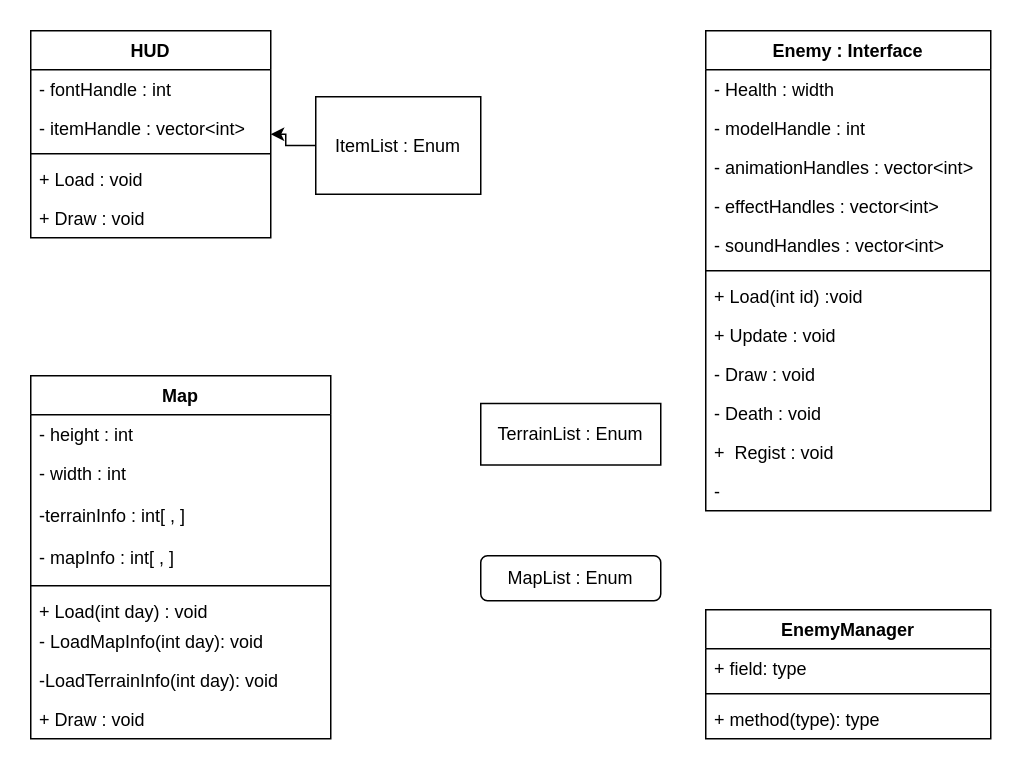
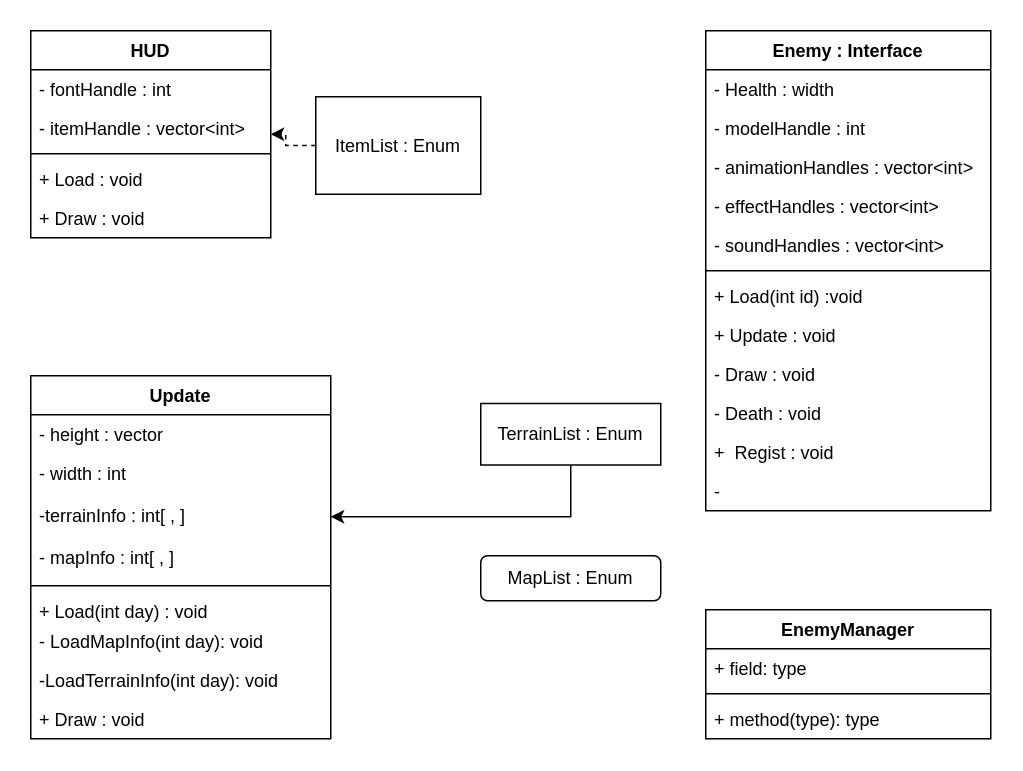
  <mxCell id="0" />
  <mxCell id="1" parent="0" />
  <mxCell id="2" value="HUD" style="swimlane;fontStyle=1;align=center;verticalAlign=top;childLayout=stackLayout;horizontal=1;startSize=26;horizontalStack=0;resizeParent=1;resizeParentMax=0;resizeLast=0;collapsible=1;marginBottom=0;whiteSpace=wrap;html=1;" vertex="1" parent="1"><mxGeometry x="20" y="20" width="160" height="138" as="geometry" /></mxCell>
  <mxCell id="3" value="- fontHandle : int" style="text;strokeColor=none;fillColor=none;align=left;verticalAlign=top;spacingLeft=4;spacingRight=4;overflow=hidden;rotatable=0;points=[[0,0.5],[1,0.5]];portConstraint=eastwest;whiteSpace=wrap;html=1;" vertex="1" parent="2"><mxGeometry y="26" width="160" height="26" as="geometry" /></mxCell>
  <mxCell id="4" value="- itemHandle : vector&amp;lt;int&amp;gt;" style="text;strokeColor=none;fillColor=none;align=left;verticalAlign=top;spacingLeft=4;spacingRight=4;overflow=hidden;rotatable=0;points=[[0,0.5],[1,0.5]];portConstraint=eastwest;whiteSpace=wrap;html=1;" vertex="1" parent="2"><mxGeometry y="52" width="160" height="26" as="geometry" /></mxCell>
  <mxCell id="5" value="" style="line;strokeWidth=1;fillColor=none;align=left;verticalAlign=middle;spacingTop=-1;spacingLeft=3;spacingRight=3;rotatable=0;labelPosition=right;points=[];portConstraint=eastwest;strokeColor=inherit;" vertex="1" parent="2"><mxGeometry y="78" width="160" height="8" as="geometry" /></mxCell>
  <mxCell id="6" value="+ Load : void" style="text;strokeColor=none;fillColor=none;align=left;verticalAlign=top;spacingLeft=4;spacingRight=4;overflow=hidden;rotatable=0;points=[[0,0.5],[1,0.5]];portConstraint=eastwest;whiteSpace=wrap;html=1;" vertex="1" parent="2"><mxGeometry y="86" width="160" height="26" as="geometry" /></mxCell>
  <mxCell id="7" value="+ Draw : void" style="text;strokeColor=none;fillColor=none;align=left;verticalAlign=top;spacingLeft=4;spacingRight=4;overflow=hidden;rotatable=0;points=[[0,0.5],[1,0.5]];portConstraint=eastwest;whiteSpace=wrap;html=1;" vertex="1" parent="2"><mxGeometry y="112" width="160" height="26" as="geometry" /></mxCell>
- <mxCell id="8" style="edgeStyle=orthogonalEdgeStyle;rounded=0;orthogonalLoop=1;jettySize=auto;html=1;" edge="1" parent="1" source="9" target="2"><mxGeometry relative="1" as="geometry" /></mxCell>
+ <mxCell id="8" style="edgeStyle=orthogonalEdgeStyle;rounded=0;orthogonalLoop=1;jettySize=auto;html=1;dashed=1;" edge="1" parent="1" source="9" target="2"><mxGeometry relative="1" as="geometry" /></mxCell>
  <mxCell id="9" value="ItemList : Enum" style="html=1;whiteSpace=wrap;" vertex="1" parent="1"><mxGeometry x="210" y="64" width="110" height="65" as="geometry" /></mxCell>
- <mxCell id="10" value="Map" style="swimlane;fontStyle=1;align=center;verticalAlign=top;childLayout=stackLayout;horizontal=1;startSize=26;horizontalStack=0;resizeParent=1;resizeParentMax=0;resizeLast=0;collapsible=1;marginBottom=0;whiteSpace=wrap;html=1;" vertex="1" parent="1"><mxGeometry x="20" y="250" width="200" height="242" as="geometry"><mxRectangle x="40" y="240" width="60" height="30" as="alternateBounds" /></mxGeometry></mxCell>
- <mxCell id="11" value="- height : int" style="text;strokeColor=none;fillColor=none;align=left;verticalAlign=top;spacingLeft=4;spacingRight=4;overflow=hidden;rotatable=0;points=[[0,0.5],[1,0.5]];portConstraint=eastwest;whiteSpace=wrap;html=1;" vertex="1" parent="10"><mxGeometry y="26" width="200" height="26" as="geometry" /></mxCell>
+ <mxCell id="10" value="Update" style="swimlane;fontStyle=1;align=center;verticalAlign=top;childLayout=stackLayout;horizontal=1;startSize=26;horizontalStack=0;resizeParent=1;resizeParentMax=0;resizeLast=0;collapsible=1;marginBottom=0;whiteSpace=wrap;html=1;" vertex="1" parent="1"><mxGeometry x="20" y="250" width="200" height="242" as="geometry"><mxRectangle x="40" y="240" width="60" height="30" as="alternateBounds" /></mxGeometry></mxCell>
+ <mxCell id="11" value="- height : vector" style="text;strokeColor=none;fillColor=none;align=left;verticalAlign=top;spacingLeft=4;spacingRight=4;overflow=hidden;rotatable=0;points=[[0,0.5],[1,0.5]];portConstraint=eastwest;whiteSpace=wrap;html=1;" vertex="1" parent="10"><mxGeometry y="26" width="200" height="26" as="geometry" /></mxCell>
  <mxCell id="12" value="- width : int" style="text;strokeColor=none;fillColor=none;align=left;verticalAlign=top;spacingLeft=4;spacingRight=4;overflow=hidden;rotatable=0;points=[[0,0.5],[1,0.5]];portConstraint=eastwest;whiteSpace=wrap;html=1;" vertex="1" parent="10"><mxGeometry y="52" width="200" height="28" as="geometry" /></mxCell>
  <mxCell id="13" value="-terrainInfo : int[ , ]" style="text;strokeColor=none;fillColor=none;align=left;verticalAlign=top;spacingLeft=4;spacingRight=4;overflow=hidden;rotatable=0;points=[[0,0.5],[1,0.5]];portConstraint=eastwest;whiteSpace=wrap;html=1;" vertex="1" parent="10"><mxGeometry y="80" width="200" height="28" as="geometry" /></mxCell>
  <mxCell id="14" value="- mapInfo : int[ , ]" style="text;strokeColor=none;fillColor=none;align=left;verticalAlign=top;spacingLeft=4;spacingRight=4;overflow=hidden;rotatable=0;points=[[0,0.5],[1,0.5]];portConstraint=eastwest;whiteSpace=wrap;html=1;" vertex="1" parent="10"><mxGeometry y="108" width="200" height="28" as="geometry" /></mxCell>
  <mxCell id="15" value="" style="line;strokeWidth=1;fillColor=none;align=left;verticalAlign=middle;spacingTop=-1;spacingLeft=3;spacingRight=3;rotatable=0;labelPosition=right;points=[];portConstraint=eastwest;strokeColor=inherit;" vertex="1" parent="10"><mxGeometry y="136" width="200" height="8" as="geometry" /></mxCell>
  <mxCell id="16" value="+ Load(int day) : void" style="text;strokeColor=none;fillColor=none;align=left;verticalAlign=top;spacingLeft=4;spacingRight=4;overflow=hidden;rotatable=0;points=[[0,0.5],[1,0.5]];portConstraint=eastwest;whiteSpace=wrap;html=1;" vertex="1" parent="10"><mxGeometry y="144" width="200" height="20" as="geometry" /></mxCell>
  <mxCell id="17" value="- LoadMapInfo(int day): void" style="text;strokeColor=none;fillColor=none;align=left;verticalAlign=top;spacingLeft=4;spacingRight=4;overflow=hidden;rotatable=0;points=[[0,0.5],[1,0.5]];portConstraint=eastwest;whiteSpace=wrap;html=1;" vertex="1" parent="10"><mxGeometry y="164" width="200" height="26" as="geometry" /></mxCell>
  <mxCell id="18" value="-LoadTerrainInfo(int day): void" style="text;strokeColor=none;fillColor=none;align=left;verticalAlign=top;spacingLeft=4;spacingRight=4;overflow=hidden;rotatable=0;points=[[0,0.5],[1,0.5]];portConstraint=eastwest;whiteSpace=wrap;html=1;" vertex="1" parent="10"><mxGeometry y="190" width="200" height="26" as="geometry" /></mxCell>
  <mxCell id="19" value="+ Draw : void" style="text;strokeColor=none;fillColor=none;align=left;verticalAlign=top;spacingLeft=4;spacingRight=4;overflow=hidden;rotatable=0;points=[[0,0.5],[1,0.5]];portConstraint=eastwest;whiteSpace=wrap;html=1;" vertex="1" parent="10"><mxGeometry y="216" width="200" height="26" as="geometry" /></mxCell>
+ <mxCell id="20" style="edgeStyle=orthogonalEdgeStyle;rounded=0;orthogonalLoop=1;jettySize=auto;html=1;" edge="1" parent="1" source="21" target="13"><mxGeometry relative="1" as="geometry" /></mxCell>
  <mxCell id="21" value="TerrainList : Enum" style="html=1;whiteSpace=wrap;" vertex="1" parent="1"><mxGeometry x="320" y="268.5" width="120" height="41" as="geometry" /></mxCell>
  <mxCell id="22" value="MapList : Enum" style="html=1;whiteSpace=wrap;rounded=1;" vertex="1" parent="1"><mxGeometry x="320" y="370" width="120" height="30" as="geometry" /></mxCell>
  <mxCell id="23" value="Enemy : Interf&lt;span style=&quot;background-color: initial;&quot;&gt;ace&lt;/span&gt;" style="swimlane;fontStyle=1;align=center;verticalAlign=top;childLayout=stackLayout;horizontal=1;startSize=26;horizontalStack=0;resizeParent=1;resizeParentMax=0;resizeLast=0;collapsible=1;marginBottom=0;whiteSpace=wrap;html=1;" vertex="1" parent="1"><mxGeometry x="470" y="20" width="190" height="320" as="geometry" /></mxCell>
  <mxCell id="24" value="- Health : width" style="text;strokeColor=none;fillColor=none;align=left;verticalAlign=top;spacingLeft=4;spacingRight=4;overflow=hidden;rotatable=0;points=[[0,0.5],[1,0.5]];portConstraint=eastwest;whiteSpace=wrap;html=1;" vertex="1" parent="23"><mxGeometry y="26" width="190" height="26" as="geometry" /></mxCell>
  <mxCell id="25" value="- modelHandle : int" style="text;strokeColor=none;fillColor=none;align=left;verticalAlign=top;spacingLeft=4;spacingRight=4;overflow=hidden;rotatable=0;points=[[0,0.5],[1,0.5]];portConstraint=eastwest;whiteSpace=wrap;html=1;" vertex="1" parent="23"><mxGeometry y="52" width="190" height="26" as="geometry" /></mxCell>
  <mxCell id="26" value="- animationHandles : vector&amp;lt;int&amp;gt;" style="text;strokeColor=none;fillColor=none;align=left;verticalAlign=top;spacingLeft=4;spacingRight=4;overflow=hidden;rotatable=0;points=[[0,0.5],[1,0.5]];portConstraint=eastwest;whiteSpace=wrap;html=1;" vertex="1" parent="23"><mxGeometry y="78" width="190" height="26" as="geometry" /></mxCell>
  <mxCell id="27" value="- effectHandles : vector&amp;lt;int&amp;gt;" style="text;strokeColor=none;fillColor=none;align=left;verticalAlign=top;spacingLeft=4;spacingRight=4;overflow=hidden;rotatable=0;points=[[0,0.5],[1,0.5]];portConstraint=eastwest;whiteSpace=wrap;html=1;" vertex="1" parent="23"><mxGeometry y="104" width="190" height="26" as="geometry" /></mxCell>
  <mxCell id="28" value="- soundHandles : vector&amp;lt;int&amp;gt;" style="text;strokeColor=none;fillColor=none;align=left;verticalAlign=top;spacingLeft=4;spacingRight=4;overflow=hidden;rotatable=0;points=[[0,0.5],[1,0.5]];portConstraint=eastwest;whiteSpace=wrap;html=1;" vertex="1" parent="23"><mxGeometry y="130" width="190" height="26" as="geometry" /></mxCell>
  <mxCell id="29" value="" style="line;strokeWidth=1;fillColor=none;align=left;verticalAlign=middle;spacingTop=-1;spacingLeft=3;spacingRight=3;rotatable=0;labelPosition=right;points=[];portConstraint=eastwest;strokeColor=inherit;" vertex="1" parent="23"><mxGeometry y="156" width="190" height="8" as="geometry" /></mxCell>
  <mxCell id="30" value="+ Load(int id) :void&amp;nbsp;" style="text;strokeColor=none;fillColor=none;align=left;verticalAlign=top;spacingLeft=4;spacingRight=4;overflow=hidden;rotatable=0;points=[[0,0.5],[1,0.5]];portConstraint=eastwest;whiteSpace=wrap;html=1;" vertex="1" parent="23"><mxGeometry y="164" width="190" height="26" as="geometry" /></mxCell>
  <mxCell id="31" value="+ Update : void" style="text;strokeColor=none;fillColor=none;align=left;verticalAlign=top;spacingLeft=4;spacingRight=4;overflow=hidden;rotatable=0;points=[[0,0.5],[1,0.5]];portConstraint=eastwest;whiteSpace=wrap;html=1;" vertex="1" parent="23"><mxGeometry y="190" width="190" height="26" as="geometry" /></mxCell>
  <mxCell id="32" value="- Draw : void" style="text;strokeColor=none;fillColor=none;align=left;verticalAlign=top;spacingLeft=4;spacingRight=4;overflow=hidden;rotatable=0;points=[[0,0.5],[1,0.5]];portConstraint=eastwest;whiteSpace=wrap;html=1;" vertex="1" parent="23"><mxGeometry y="216" width="190" height="26" as="geometry" /></mxCell>
  <mxCell id="33" value="- Death : void" style="text;strokeColor=none;fillColor=none;align=left;verticalAlign=top;spacingLeft=4;spacingRight=4;overflow=hidden;rotatable=0;points=[[0,0.5],[1,0.5]];portConstraint=eastwest;whiteSpace=wrap;html=1;" vertex="1" parent="23"><mxGeometry y="242" width="190" height="26" as="geometry" /></mxCell>
  <mxCell id="34" value="+&amp;nbsp; Regist : void" style="text;strokeColor=none;fillColor=none;align=left;verticalAlign=top;spacingLeft=4;spacingRight=4;overflow=hidden;rotatable=0;points=[[0,0.5],[1,0.5]];portConstraint=eastwest;whiteSpace=wrap;html=1;" vertex="1" parent="23"><mxGeometry y="268" width="190" height="26" as="geometry" /></mxCell>
  <mxCell id="35" value="-&amp;nbsp;" style="text;strokeColor=none;fillColor=none;align=left;verticalAlign=top;spacingLeft=4;spacingRight=4;overflow=hidden;rotatable=0;points=[[0,0.5],[1,0.5]];portConstraint=eastwest;whiteSpace=wrap;html=1;" vertex="1" parent="23"><mxGeometry y="294" width="190" height="26" as="geometry" /></mxCell>
  <mxCell id="36" value="EnemyManager" style="swimlane;fontStyle=1;align=center;verticalAlign=top;childLayout=stackLayout;horizontal=1;startSize=26;horizontalStack=0;resizeParent=1;resizeParentMax=0;resizeLast=0;collapsible=1;marginBottom=0;whiteSpace=wrap;html=1;" vertex="1" parent="1"><mxGeometry x="470" y="406" width="190" height="86" as="geometry" /></mxCell>
  <mxCell id="37" value="+ field: type" style="text;strokeColor=none;fillColor=none;align=left;verticalAlign=top;spacingLeft=4;spacingRight=4;overflow=hidden;rotatable=0;points=[[0,0.5],[1,0.5]];portConstraint=eastwest;whiteSpace=wrap;html=1;" vertex="1" parent="36"><mxGeometry y="26" width="190" height="26" as="geometry" /></mxCell>
  <mxCell id="38" value="" style="line;strokeWidth=1;fillColor=none;align=left;verticalAlign=middle;spacingTop=-1;spacingLeft=3;spacingRight=3;rotatable=0;labelPosition=right;points=[];portConstraint=eastwest;strokeColor=inherit;" vertex="1" parent="36"><mxGeometry y="52" width="190" height="8" as="geometry" /></mxCell>
  <mxCell id="39" value="+ method(type): type" style="text;strokeColor=none;fillColor=none;align=left;verticalAlign=top;spacingLeft=4;spacingRight=4;overflow=hidden;rotatable=0;points=[[0,0.5],[1,0.5]];portConstraint=eastwest;whiteSpace=wrap;html=1;" vertex="1" parent="36"><mxGeometry y="60" width="190" height="26" as="geometry" /></mxCell>
